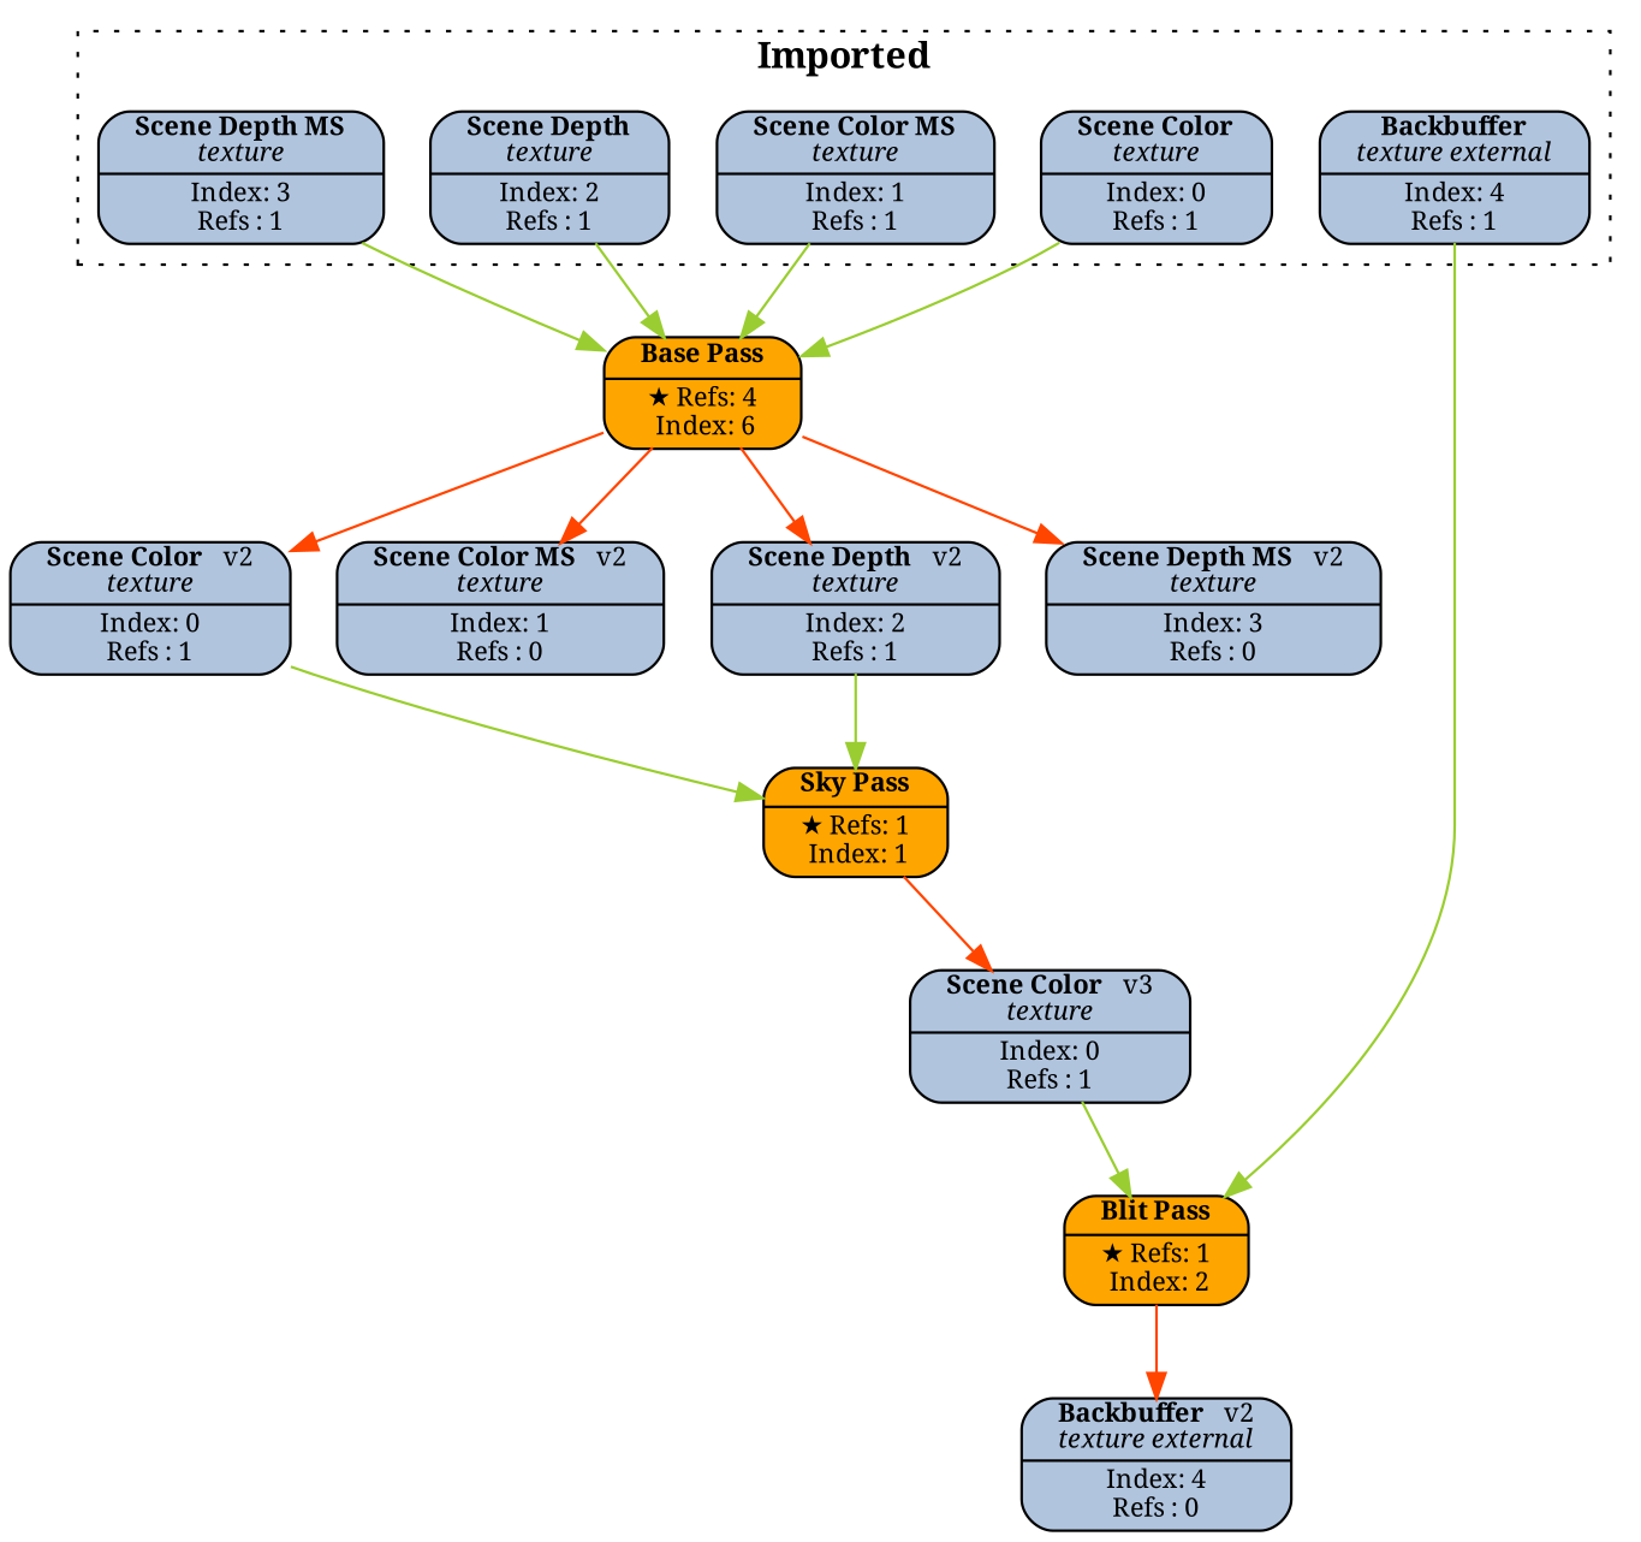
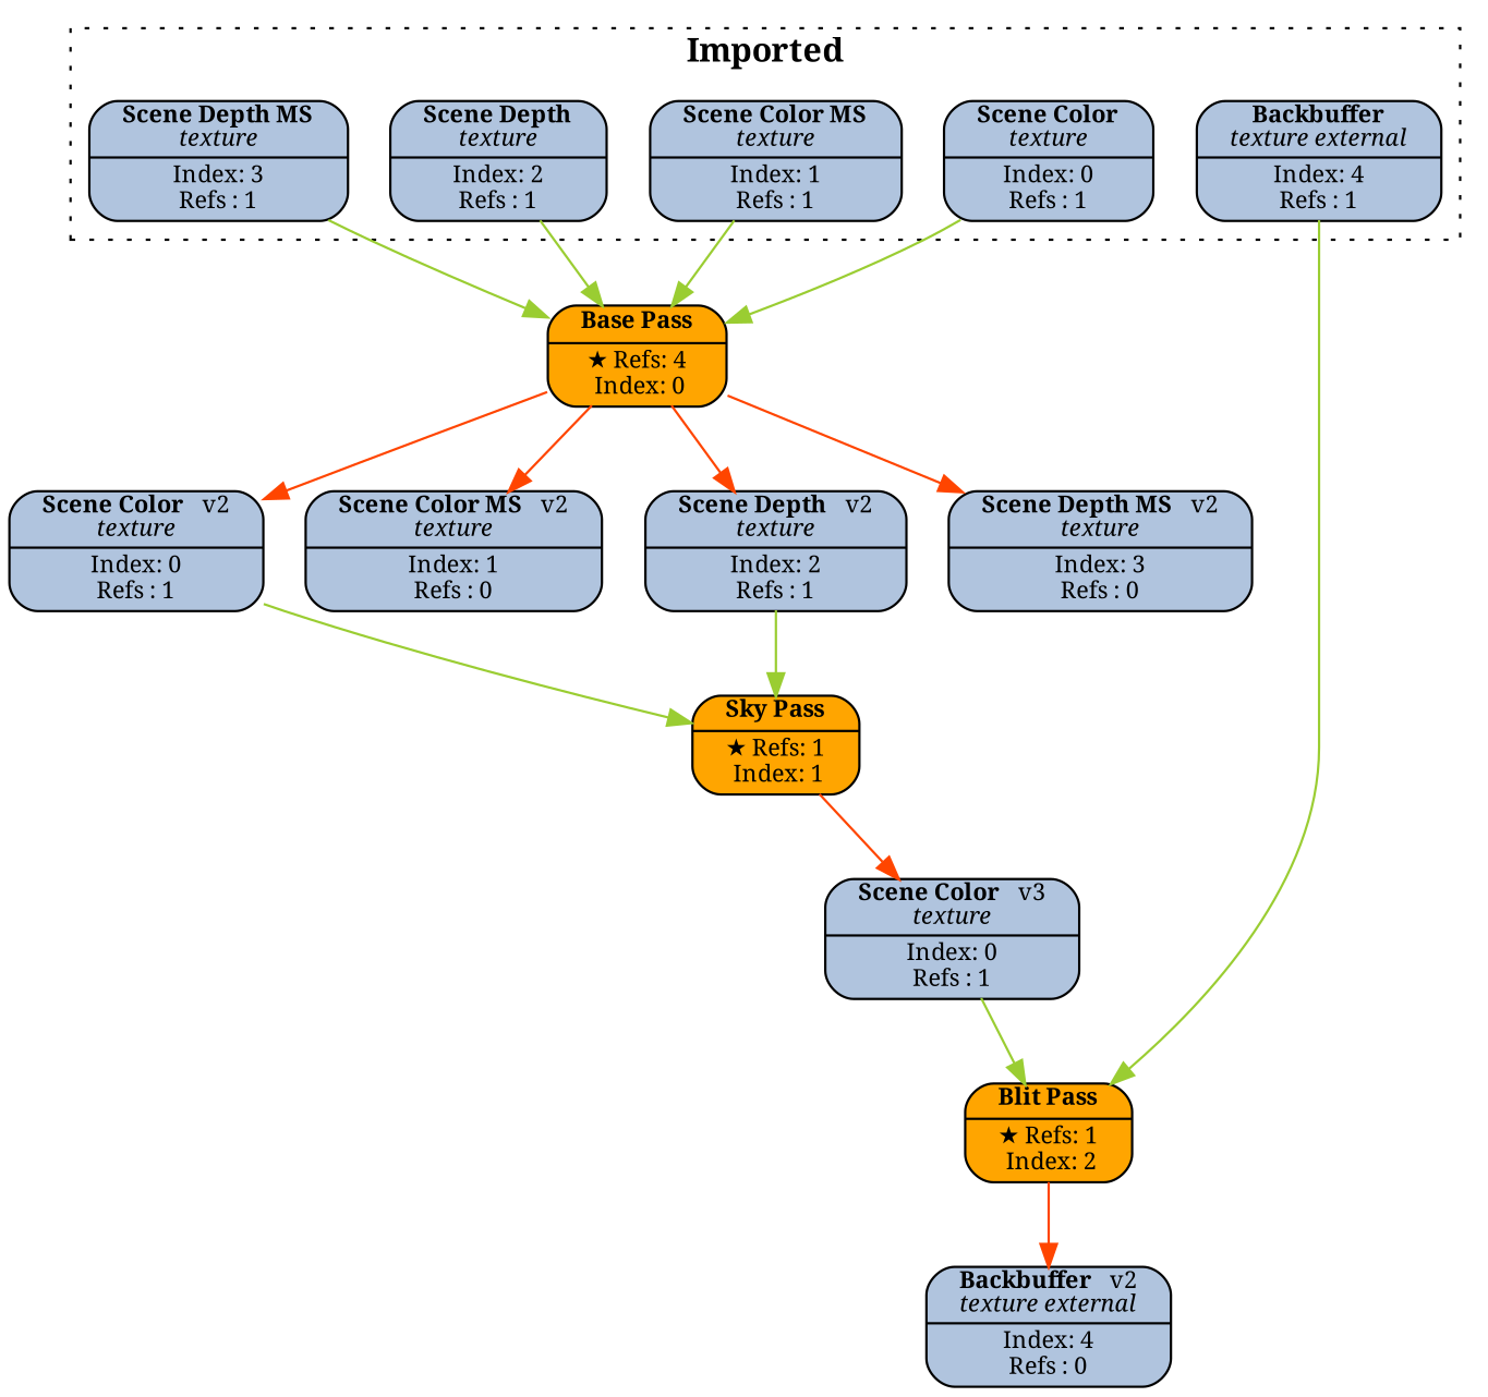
  digraph {
    ordering=out
    rankdir=TB
    splines=spline
    style=invis
    fontname="Noto Serif"
    node [fillcolor=lightsteelblue fontname="Noto Serif" fontsize=10 margin="0.2,0.03" shape=record style="rounded,filled"]
    edge [color=yellowgreen fontname="Noto Serif"]
    n1 [label=<{ {<B>Scene Color</B><BR/><I>texture</I>} | {Index: 0<BR/>Refs : 1} }>]
    n2 [label=<{ {<B>Scene Color MS</B><BR/><I>texture</I>} | {Index: 1<BR/>Refs : 1} }>]
    n3 [label=<{ {<B>Scene Depth</B><BR/><I>texture</I>} | {Index: 2<BR/>Refs : 1} }>]
    n4 [label=<{ {<B>Scene Depth MS</B><BR/><I>texture</I>} | {Index: 3<BR/>Refs : 1} }>]
    n5 [label=<{ {<B>Backbuffer</B><BR/><I>texture external</I>} | {Index: 4<BR/>Refs : 1} }>]
-   n6 [fillcolor=orange label=<{ {<B>Base Pass</B>} | {&#x2605; Refs: 4<BR/> Index: 6} }>]
+   n6 [fillcolor=orange label=<{ {<B>Base Pass</B>} | {&#x2605; Refs: 4<BR/> Index: 0} }>]
    n7 [label=<{ {<B>Scene Color</B>   <FONT>v2</FONT><BR/><I>texture</I>} | {Index: 0<BR/>Refs : 1} }>]
    n8 [label=<{ {<B>Scene Color MS</B>   <FONT>v2</FONT><BR/><I>texture</I>} | {Index: 1<BR/>Refs : 0} }>]
    n9 [label=<{ {<B>Scene Depth</B>   <FONT>v2</FONT><BR/><I>texture</I>} | {Index: 2<BR/>Refs : 1} }>]
    n10 [label=<{ {<B>Scene Depth MS</B>   <FONT>v2</FONT><BR/><I>texture</I>} | {Index: 3<BR/>Refs : 0} }>]
    n11 [fillcolor=orange label=<{ {<B>Sky Pass</B>} | {&#x2605; Refs: 1<BR/> Index: 1} }>]
    n12 [label=<{ {<B>Scene Color</B>   <FONT>v3</FONT><BR/><I>texture</I>} | {Index: 0<BR/>Refs : 1} }>]
    n13 [fillcolor=orange label=<{ {<B>Blit Pass</B>} | {&#x2605; Refs: 1<BR/> Index: 2} }>]
    n14 [label=<{ {<B>Backbuffer</B>   <FONT>v2</FONT><BR/><I>texture external</I>} | {Index: 4<BR/>Refs : 0} }>]
    subgraph cluster_1 {
      label=< <B>Imported</B> >
      style=dotted
      n1
      n2
      n3
      n4
      n5
    }
    n1 -> n6
    n2 -> n6
    n3 -> n6
    n4 -> n6
    n5 -> n13
    n6 -> n7 [color=orangered]
    n6 -> n8 [color=orangered]
    n6 -> n9 [color=orangered]
    n6 -> n10 [color=orangered]
    n7 -> n11
    n9 -> n11
    n11 -> n12 [color=orangered]
    n12 -> n13
    n13 -> n14 [color=orangered]
  }
